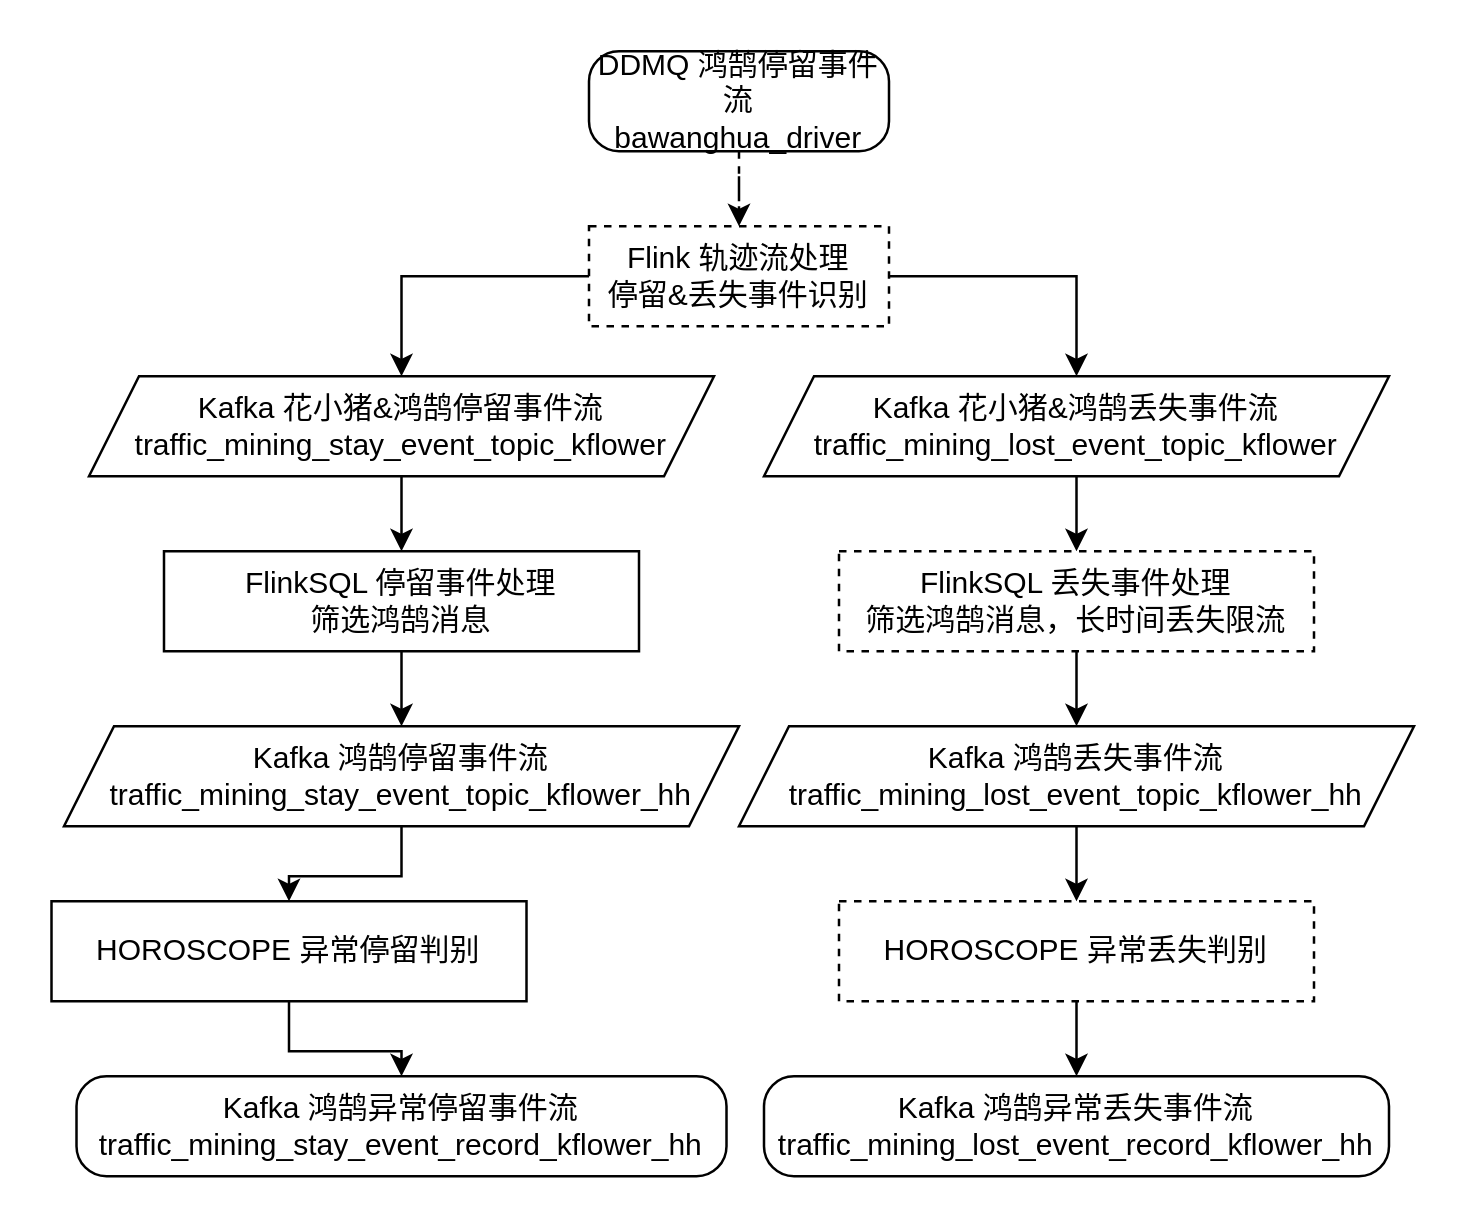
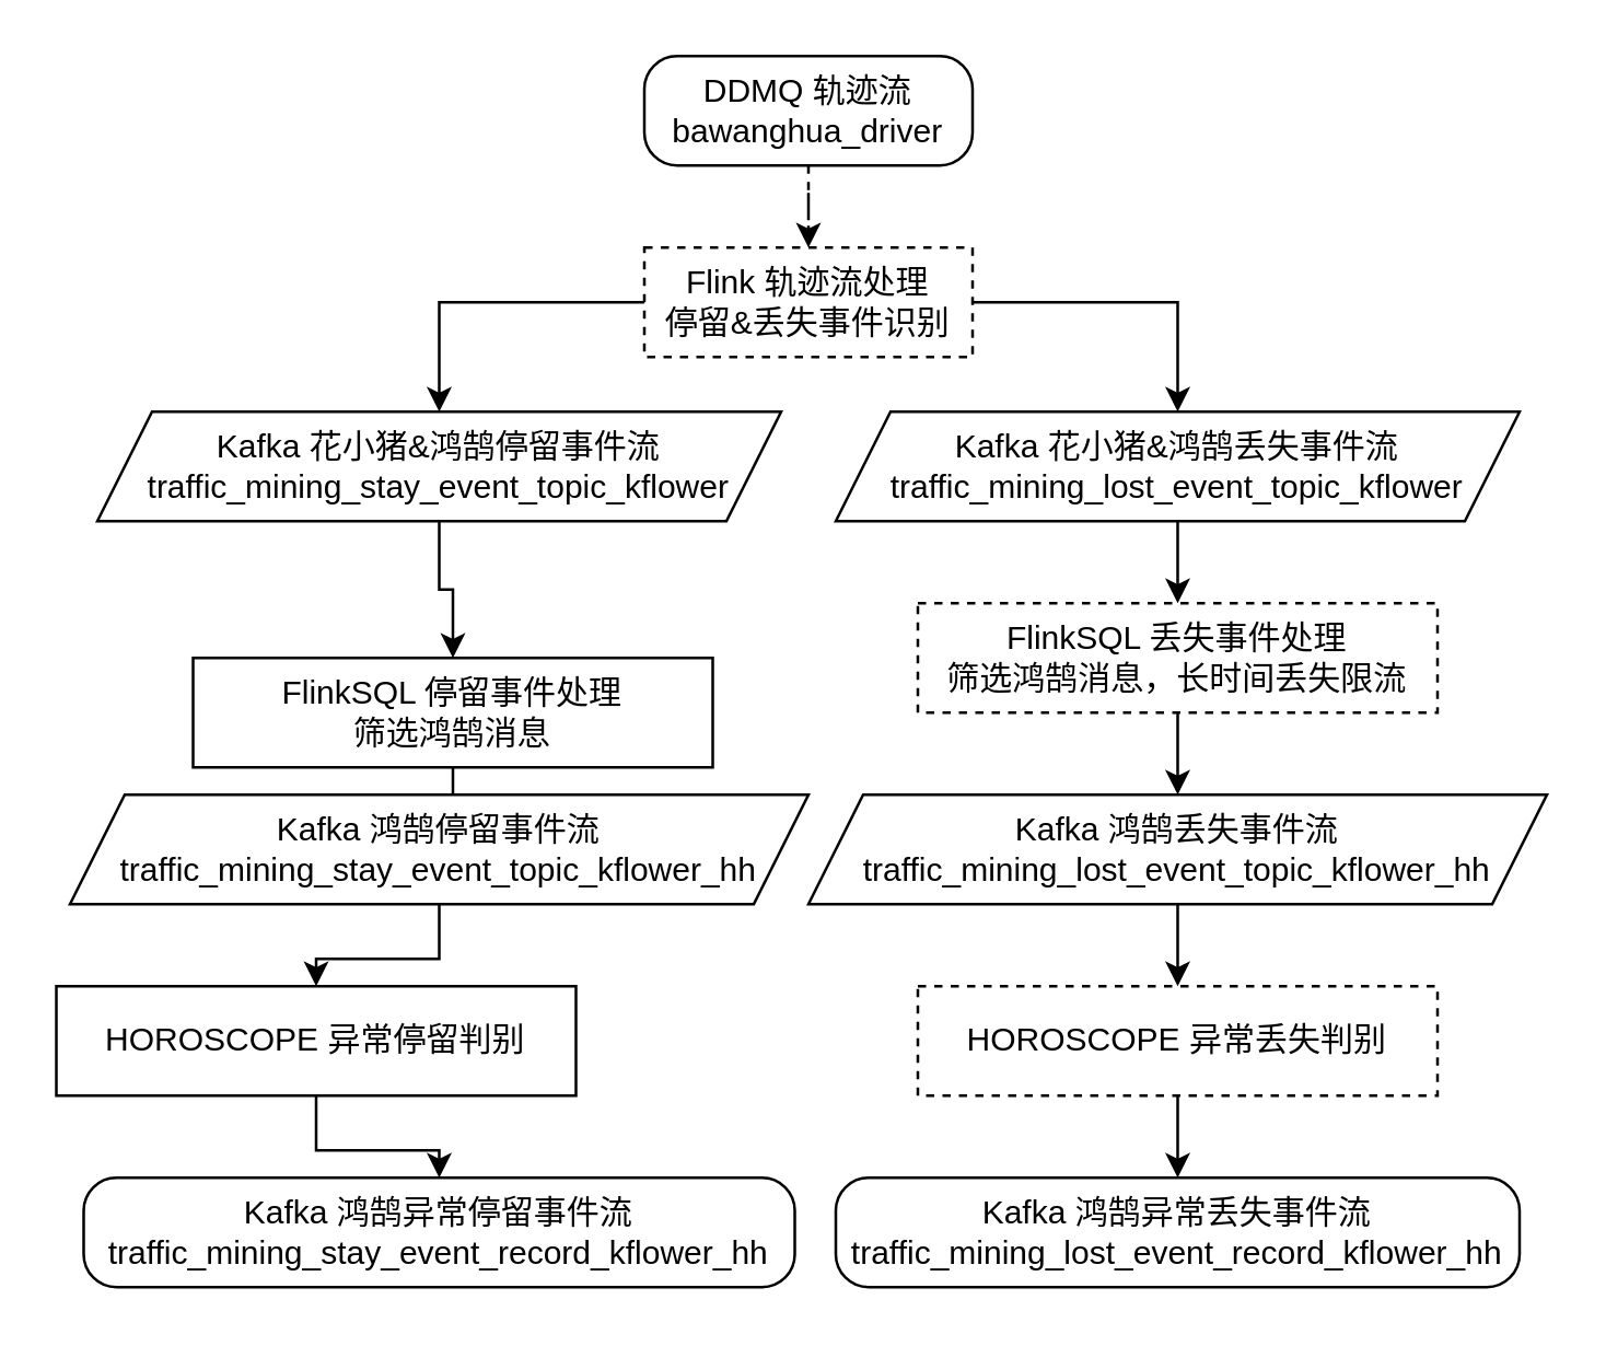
  <mxCell id="0" />
  <mxCell id="1" parent="0" />
  <mxCell id="2" style="edgeStyle=orthogonalEdgeStyle;rounded=0;orthogonalLoop=1;jettySize=auto;html=1;entryX=0.5;entryY=0;entryDx=0;entryDy=0;dashed=1;" parent="1" source="3" target="6" edge="1"><mxGeometry relative="1" as="geometry"><mxPoint x="295" y="110" as="targetPoint" /></mxGeometry></mxCell>
- <mxCell id="3" value="DDMQ 鸿鹄停留事件流&lt;br&gt;bawanghua_driver" style="rounded=1;whiteSpace=wrap;html=1;arcSize=30;" parent="1" vertex="1"><mxGeometry x="235" y="20" width="120" height="40" as="geometry" /></mxCell>
+ <mxCell id="3" value="DDMQ 轨迹流&lt;br&gt;bawanghua_driver" style="rounded=1;whiteSpace=wrap;html=1;arcSize=30;" parent="1" vertex="1"><mxGeometry x="235" y="20" width="120" height="40" as="geometry" /></mxCell>
  <mxCell id="4" style="edgeStyle=orthogonalEdgeStyle;rounded=0;orthogonalLoop=1;jettySize=auto;html=1;exitX=1;exitY=0.5;exitDx=0;exitDy=0;entryX=0.5;entryY=0;entryDx=0;entryDy=0;" parent="1" source="6" target="10" edge="1"><mxGeometry relative="1" as="geometry" /></mxCell>
  <mxCell id="5" style="edgeStyle=orthogonalEdgeStyle;rounded=0;orthogonalLoop=1;jettySize=auto;html=1;exitX=0;exitY=0.5;exitDx=0;exitDy=0;entryX=0.5;entryY=0;entryDx=0;entryDy=0;" parent="1" source="6" target="8" edge="1"><mxGeometry relative="1" as="geometry" /></mxCell>
  <mxCell id="6" value="Flink 轨迹流处理&lt;br&gt;停留&amp;amp;丢失事件识别" style="rounded=0;whiteSpace=wrap;html=1;dashed=1;" parent="1" vertex="1"><mxGeometry x="235" y="90" width="120" height="40" as="geometry" /></mxCell>
  <mxCell id="7" style="edgeStyle=orthogonalEdgeStyle;rounded=0;orthogonalLoop=1;jettySize=auto;html=1;entryX=0.5;entryY=0;entryDx=0;entryDy=0;" parent="1" source="8" target="12" edge="1"><mxGeometry relative="1" as="geometry" /></mxCell>
  <mxCell id="8" value="Kafka 花小猪&amp;amp;鸿鹄停留事件流&lt;br&gt;traffic_mining_stay_event_topic_kflower" style="shape=parallelogram;perimeter=parallelogramPerimeter;whiteSpace=wrap;html=1;fixedSize=1;" parent="1" vertex="1"><mxGeometry x="35" y="150" width="250" height="40" as="geometry" /></mxCell>
  <mxCell id="9" style="edgeStyle=orthogonalEdgeStyle;rounded=0;orthogonalLoop=1;jettySize=auto;html=1;entryX=0.5;entryY=0;entryDx=0;entryDy=0;" parent="1" source="10" target="14" edge="1"><mxGeometry relative="1" as="geometry" /></mxCell>
  <mxCell id="10" value="Kafka 花小猪&amp;amp;鸿鹄丢失事件流&lt;br&gt;traffic_mining_lost_event_topic_kflower" style="shape=parallelogram;perimeter=parallelogramPerimeter;whiteSpace=wrap;html=1;fixedSize=1;" parent="1" vertex="1"><mxGeometry x="305" y="150" width="250" height="40" as="geometry" /></mxCell>
  <mxCell id="11" style="edgeStyle=orthogonalEdgeStyle;rounded=0;orthogonalLoop=1;jettySize=auto;html=1;entryX=0.5;entryY=0;entryDx=0;entryDy=0;" parent="1" source="12" target="22" edge="1"><mxGeometry relative="1" as="geometry" /></mxCell>
- <mxCell id="12" value="FlinkSQL 停留事件处理&lt;br&gt;筛选鸿鹄消息" style="rounded=0;whiteSpace=wrap;html=1;" parent="1" vertex="1"><mxGeometry x="65" y="220" width="190" height="40" as="geometry" /></mxCell>
+ <mxCell id="12" value="FlinkSQL 停留事件处理&lt;br&gt;筛选鸿鹄消息" style="rounded=0;whiteSpace=wrap;html=1;" parent="1" vertex="1"><mxGeometry x="70" y="240" width="190" height="40" as="geometry" /></mxCell>
  <mxCell id="13" style="edgeStyle=orthogonalEdgeStyle;rounded=0;orthogonalLoop=1;jettySize=auto;html=1;entryX=0.5;entryY=0;entryDx=0;entryDy=0;" parent="1" source="14" target="24" edge="1"><mxGeometry relative="1" as="geometry" /></mxCell>
  <mxCell id="14" value="FlinkSQL 丢失事件处理&lt;br&gt;筛选鸿鹄消息，长时间丢失限流" style="rounded=0;whiteSpace=wrap;html=1;dashed=1;" parent="1" vertex="1"><mxGeometry x="335" y="220" width="190" height="40" as="geometry" /></mxCell>
  <mxCell id="15" style="edgeStyle=orthogonalEdgeStyle;rounded=0;orthogonalLoop=1;jettySize=auto;html=1;entryX=0.5;entryY=0;entryDx=0;entryDy=0;" parent="1" source="16" target="19" edge="1"><mxGeometry relative="1" as="geometry" /></mxCell>
  <mxCell id="16" value="HOROSCOPE 异常停留判别" style="rounded=0;whiteSpace=wrap;html=1;" parent="1" vertex="1"><mxGeometry x="20" y="360" width="190" height="40" as="geometry" /></mxCell>
  <mxCell id="17" style="edgeStyle=orthogonalEdgeStyle;rounded=0;orthogonalLoop=1;jettySize=auto;html=1;" parent="1" source="18" target="20" edge="1"><mxGeometry relative="1" as="geometry" /></mxCell>
  <mxCell id="18" value="HOROSCOPE 异常丢失判别" style="rounded=0;whiteSpace=wrap;html=1;dashed=1;" parent="1" vertex="1"><mxGeometry x="335" y="360" width="190" height="40" as="geometry" /></mxCell>
  <mxCell id="19" value="Kafka 鸿鹄异常停留事件流&lt;br&gt;traffic_mining_stay_event_record_kflower_hh" style="rounded=1;whiteSpace=wrap;html=1;arcSize=30;" parent="1" vertex="1"><mxGeometry x="30" y="430" width="260" height="40" as="geometry" /></mxCell>
  <mxCell id="20" value="Kafka 鸿鹄异常丢失事件流&lt;br&gt;traffic_mining_lost_event_record_kflower_hh" style="rounded=1;whiteSpace=wrap;html=1;arcSize=30;" parent="1" vertex="1"><mxGeometry x="305" y="430" width="250" height="40" as="geometry" /></mxCell>
  <mxCell id="21" style="edgeStyle=orthogonalEdgeStyle;rounded=0;orthogonalLoop=1;jettySize=auto;html=1;entryX=0.5;entryY=0;entryDx=0;entryDy=0;" parent="1" source="22" target="16" edge="1"><mxGeometry relative="1" as="geometry" /></mxCell>
  <mxCell id="22" value="Kafka 鸿鹄停留事件流&lt;br&gt;traffic_mining_stay_event_topic_kflower_hh" style="shape=parallelogram;perimeter=parallelogramPerimeter;whiteSpace=wrap;html=1;fixedSize=1;" parent="1" vertex="1"><mxGeometry x="25" y="290" width="270" height="40" as="geometry" /></mxCell>
  <mxCell id="23" style="edgeStyle=orthogonalEdgeStyle;rounded=0;orthogonalLoop=1;jettySize=auto;html=1;entryX=0.5;entryY=0;entryDx=0;entryDy=0;" parent="1" source="24" target="18" edge="1"><mxGeometry relative="1" as="geometry" /></mxCell>
  <mxCell id="24" value="Kafka 鸿鹄丢失事件流&lt;br&gt;traffic_mining_lost_event_topic_kflower_hh" style="shape=parallelogram;perimeter=parallelogramPerimeter;whiteSpace=wrap;html=1;fixedSize=1;" parent="1" vertex="1"><mxGeometry x="295" y="290" width="270" height="40" as="geometry" /></mxCell>
